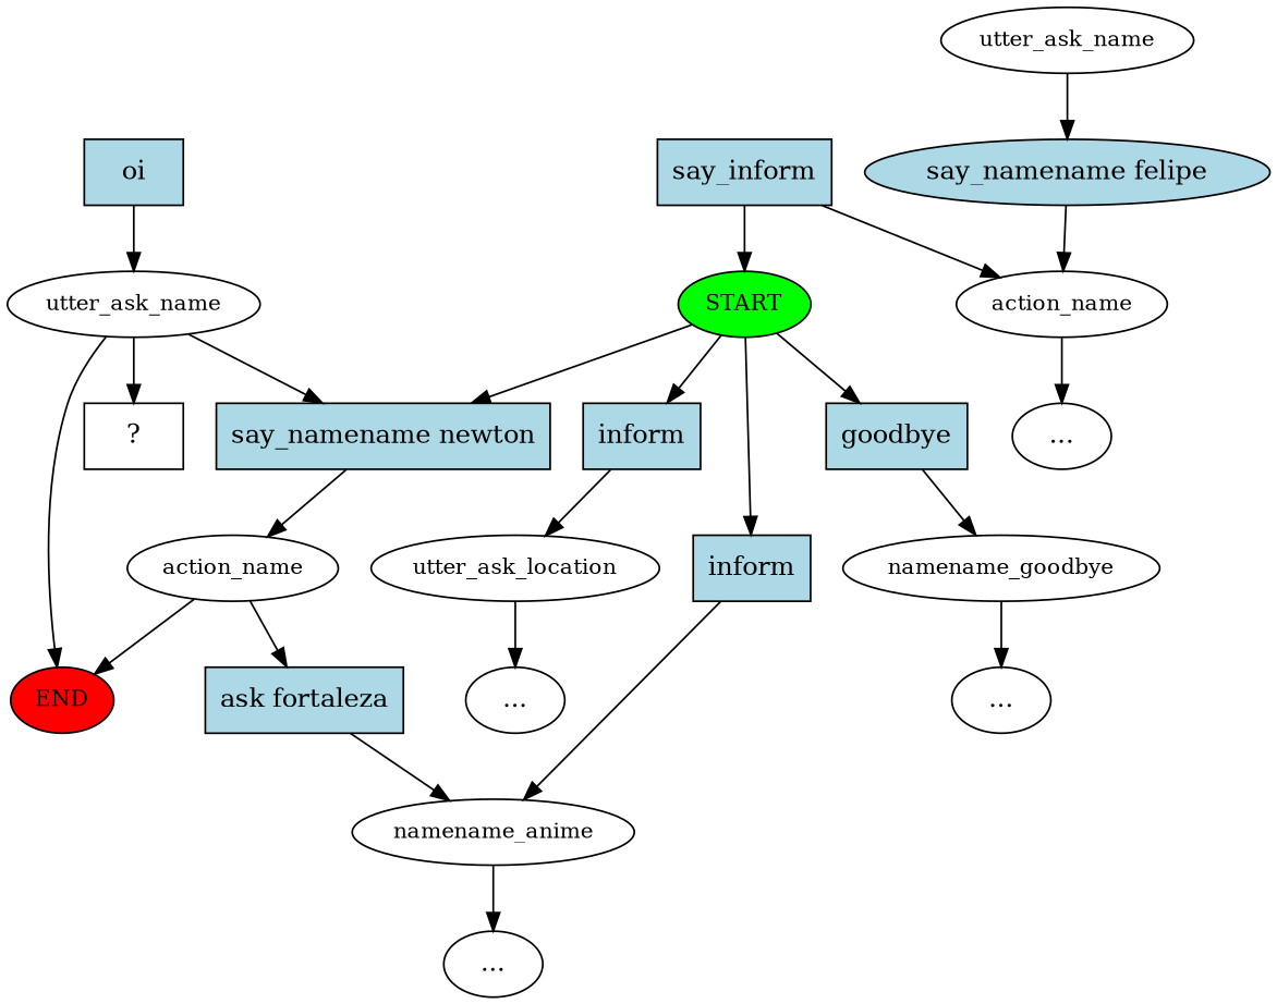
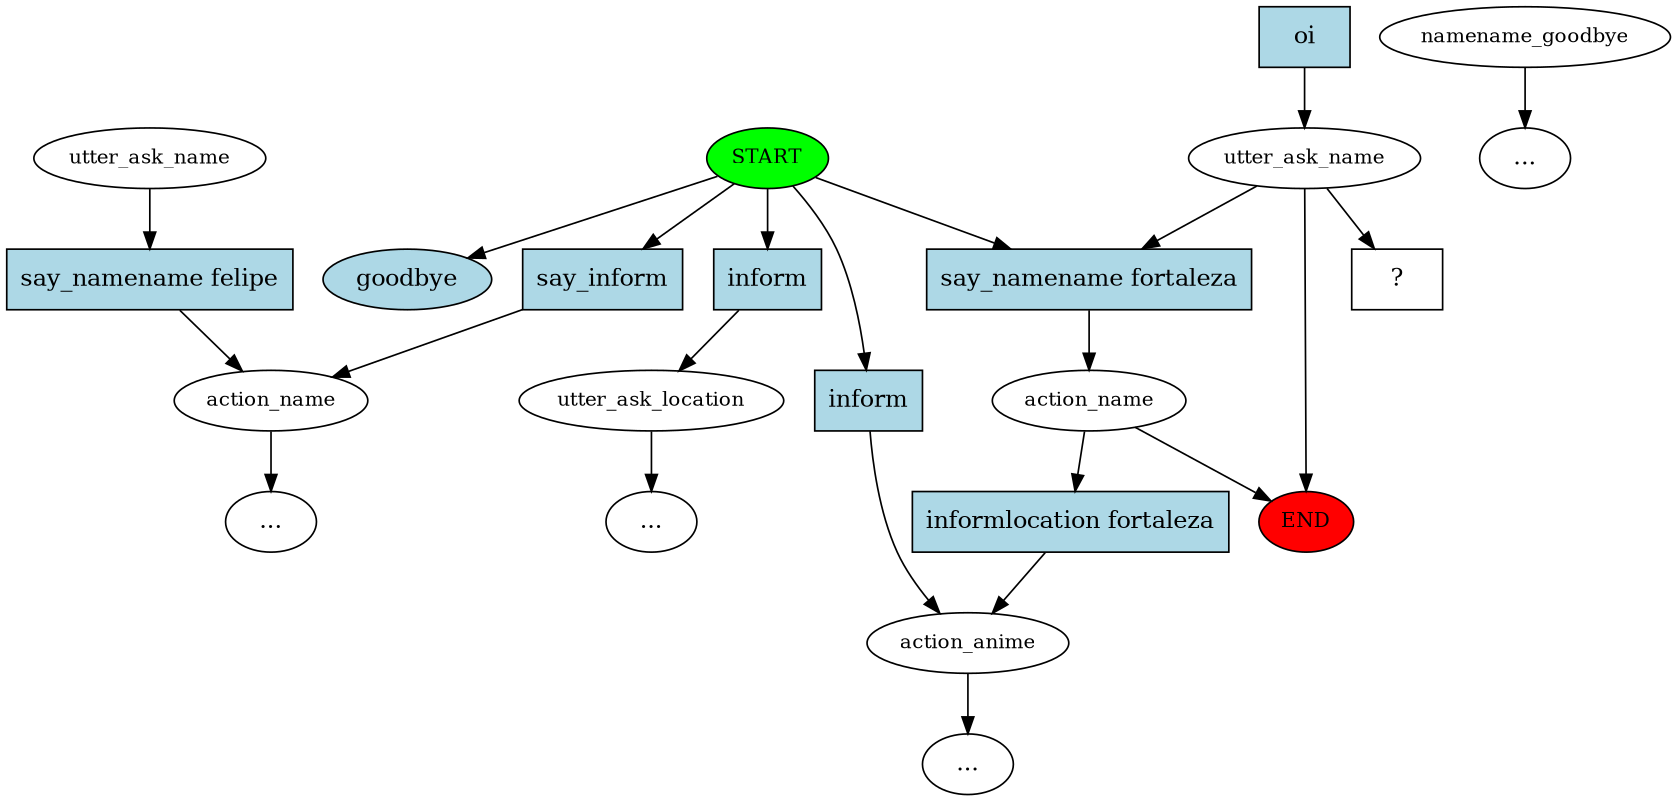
  digraph {
    n1 [fillcolor=green fontsize=12 label=START style=filled]
-   n2 [fillcolor=lightblue label=goodbye shape=rect style=filled]
+   n2 [fillcolor=lightblue label=goodbye shape=ellipse style=filled]
    n3 [fillcolor=lightblue label=say_inform shape=rect style=filled]
    n4 [fillcolor=lightblue label=inform shape=rect style=filled]
    n5 [fillcolor=lightblue label=inform shape=rect style=filled]
-   n6 [fillcolor=lightblue label="say_namename newton" shape=rect style=filled]
+   n6 [fillcolor=lightblue label="say_namename fortaleza" shape=rect style=filled]
    n7 [fillcolor=lightblue label=oi shape=rect style=filled]
    n8 [fontsize=12 label=utter_ask_name]
    n9 [fontsize=12 label=namename_goodbye]
    n10 [fontsize=12 label=action_name]
    n11 [fontsize=12 label=utter_ask_location]
-   n12 [fontsize=12 label=namename_anime]
+   n12 [fontsize=12 label=action_anime]
    n13 [fillcolor=red fontsize=12 label=END style=filled]
    n14 [label="  ?  " shape=rect]
    n15 [fontsize=12 label=action_name]
-   n16 [fillcolor=lightblue label="ask fortaleza" shape=rect style=filled]
+   n16 [fillcolor=lightblue label="informlocation fortaleza" shape=rect style=filled]
    n17 [label="..."]
    n18 [label="..."]
    n19 [label="..."]
    n20 [label="..."]
    n21 [fontsize=12 label=utter_ask_name]
-   n22 [fillcolor=lightblue label="say_namename felipe" shape=ellipse style=filled]
+   n22 [fillcolor=lightblue label="say_namename felipe" shape=rect style=filled]
    n1 -> n2
-   n3 -> n1
+   n1 -> n3
    n1 -> n4
    n1 -> n5
    n1 -> n6
-   n2 -> n9
    n3 -> n10
    n4 -> n11
    n5 -> n12
    n6 -> n15
    n7 -> n8
    n8 -> n6
    n8 -> n13
    n8 -> n14
    n9 -> n18
    n10 -> n19
    n11 -> n20
    n12 -> n17
    n15 -> n13
    n15 -> n16
    n16 -> n12
    n21 -> n22
    n22 -> n10
  }
